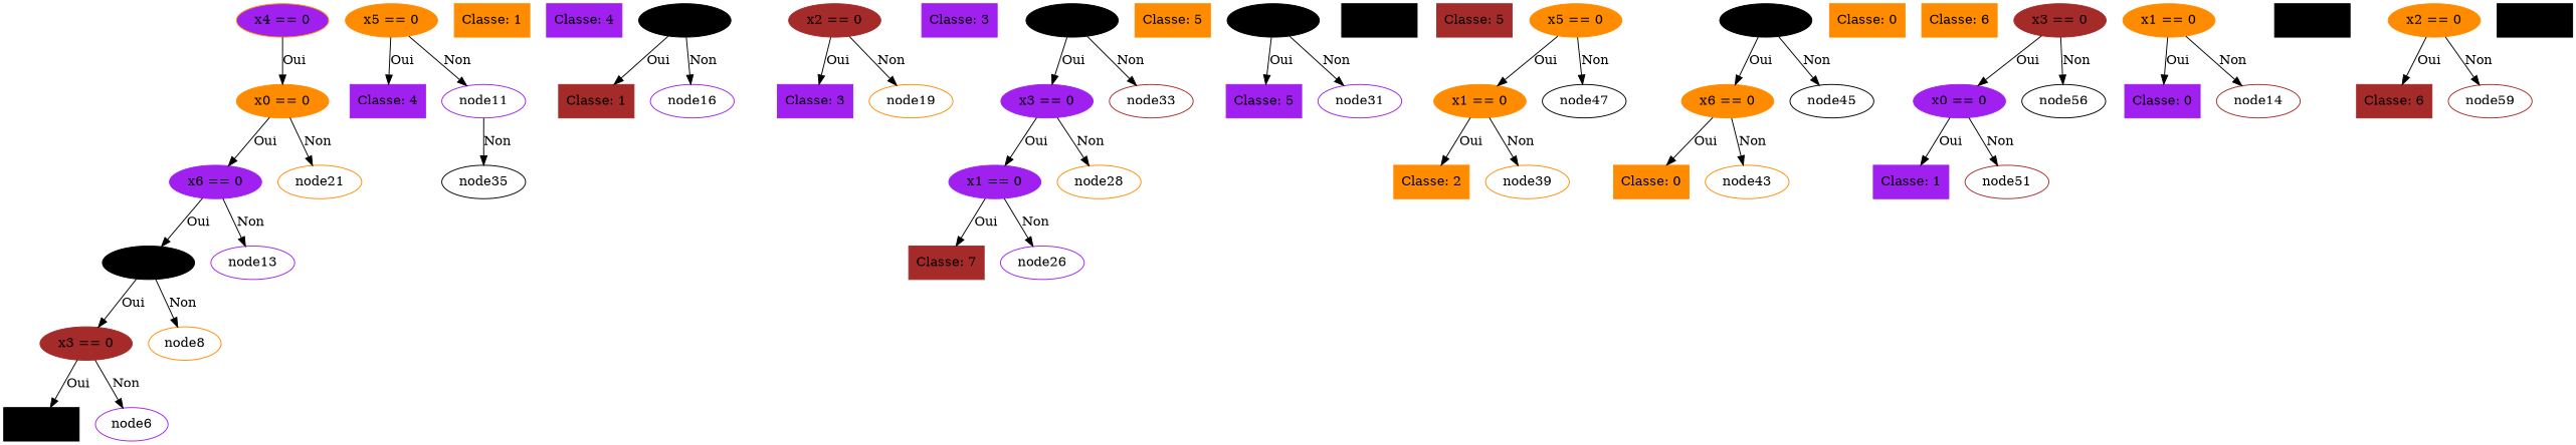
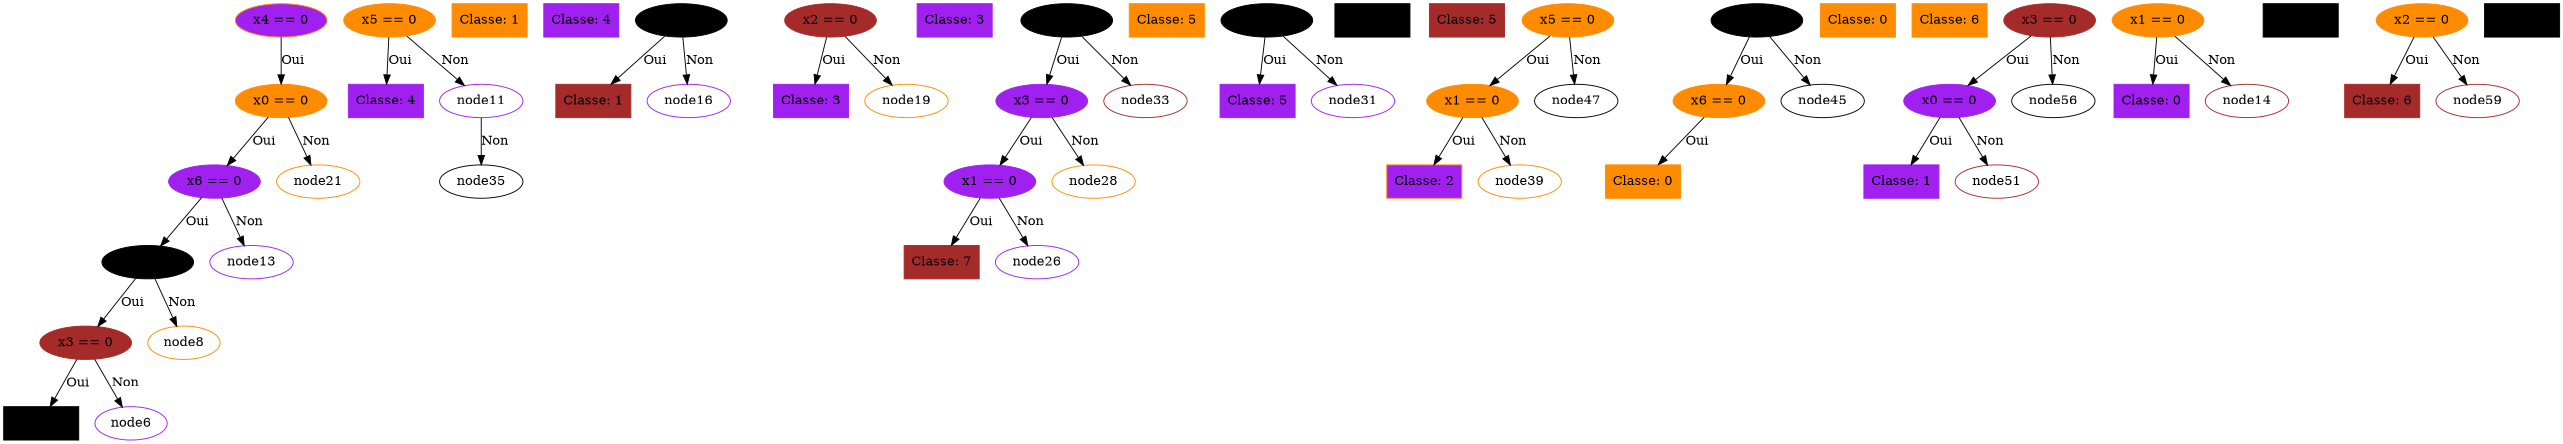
  digraph {
    node [color=darkorange shape=box style=filled]
    n1 [fillcolor=purple label="x4 == 0" shape=ellipse]
    n2 [label="x0 == 0" shape=ellipse]
    n3 [color=purple label="x6 == 0" shape=ellipse]
    node21 [shape="" style=""]
    node35 [color=black shape="" style=""]
    n6 [color=black label="x1 == 0" shape=ellipse]
    node13 [color=purple shape="" style=""]
    n8 [color=brown label="x3 == 0" shape=ellipse]
    node8 [shape="" style=""]
    n10 [color=black label="Classe: 1"]
    node6 [color=purple shape="" style=""]
    n12 [label="Classe: 1"]
    n13 [label="x5 == 0" shape=ellipse]
    n14 [color=purple label="Classe: 4"]
    node11 [color=purple shape="" style=""]
    n16 [color=purple label="Classe: 4"]
    n17 [color=black label="x3 == 0" shape=ellipse]
    n18 [color=brown label="Classe: 1"]
    node16 [color=purple shape="" style=""]
    n20 [color=brown label="x2 == 0" shape=ellipse]
    n21 [color=purple label="Classe: 3"]
    node19 [shape="" style=""]
    n23 [color=purple label="Classe: 3"]
    n24 [color=black label="x5 == 0" shape=ellipse]
    n25 [color=purple label="x3 == 0" shape=ellipse]
    node33 [color=brown shape="" style=""]
    n27 [color=purple label="x1 == 0" shape=ellipse]
    node28 [shape="" style=""]
    n29 [color=brown label="Classe: 7"]
    node26 [color=purple shape="" style=""]
    n31 [label="Classe: 5"]
    n32 [color=black label="x2 == 0" shape=ellipse]
    n33 [color=purple label="Classe: 5"]
    node31 [color=purple shape="" style=""]
    n35 [color=black label="Classe: 3"]
    n36 [color=brown label="Classe: 5"]
    n37 [label="x5 == 0" shape=ellipse]
    n38 [label="x1 == 0" shape=ellipse]
    node47 [color=black shape="" style=""]
-   n40 [label="Classe: 2"]
+   n40 [label="Classe: 2" fillcolor=purple]
    node39 [shape="" style=""]
    n42 [color=black label="x3 == 0" shape=ellipse]
    n43 [label="x6 == 0" shape=ellipse]
    node45 [color=black shape="" style=""]
    n45 [label="Classe: 0"]
-   node43 [shape="" style=""]
    n47 [label="Classe: 0"]
    n48 [label="Classe: 6"]
    n49 [color=brown label="x3 == 0" shape=ellipse]
    n50 [color=purple label="x0 == 0" shape=ellipse]
    node56 [color=black shape="" style=""]
    n52 [color=purple label="Classe: 1"]
    node51 [color=brown shape="" style=""]
    n54 [label="x1 == 0" shape=ellipse]
    n55 [color=purple label="Classe: 0"]
    n56 [color=brown label=node14 shape="" style=""]
    n57 [color=black label="Classe: 0"]
    n58 [label="x2 == 0" shape=ellipse]
    n59 [color=brown label="Classe: 6"]
    node59 [color=brown shape="" style=""]
    n61 [color=black label="Classe: 8"]
    n1 -> n2 [label=Oui]
    n2 -> n3 [label=Oui]
    n2 -> node21 [label=Non]
    n3 -> n6 [label=Oui]
    n3 -> node13 [label=Non]
    n6 -> n8 [label=Oui]
    n6 -> node8 [label=Non]
    n8 -> n10 [label=Oui]
    n8 -> node6 [label=Non]
    n13 -> n14 [label=Oui]
    n13 -> node11 [label=Non]
    node11 -> node35 [label=Non]
    n17 -> n18 [label=Oui]
    n17 -> node16 [label=Non]
    n20 -> n21 [label=Oui]
    n20 -> node19 [label=Non]
    n24 -> n25 [label=Oui]
    n24 -> node33 [label=Non]
    n25 -> n27 [label=Oui]
    n25 -> node28 [label=Non]
    n27 -> n29 [label=Oui]
    n27 -> node26 [label=Non]
    n32 -> n33 [label=Oui]
    n32 -> node31 [label=Non]
    n37 -> n38 [label=Oui]
    n37 -> node47 [label=Non]
    n38 -> n40 [label=Oui]
    n38 -> node39 [label=Non]
    n42 -> n43 [label=Oui]
    n42 -> node45 [label=Non]
    n43 -> n45 [label=Oui]
-   n43 -> node43 [label=Non]
    n49 -> n50 [label=Oui]
    n49 -> node56 [label=Non]
    n50 -> n52 [label=Oui]
    n50 -> node51 [label=Non]
    n54 -> n55 [label=Oui]
    n54 -> n56 [label=Non]
    n58 -> n59 [label=Oui]
    n58 -> node59 [label=Non]
  }
